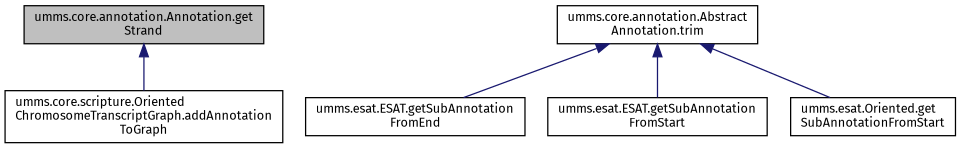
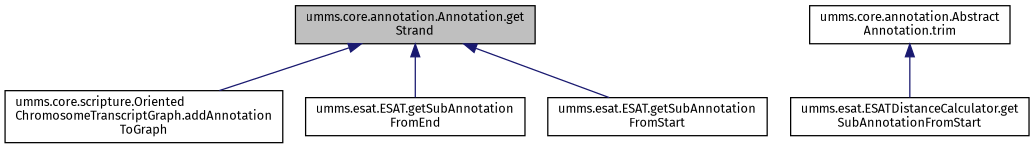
  digraph {
    fontname="Fira Sans"
    rankdir=TB
    node [color=black fillcolor=white fontname="Fira Sans" fontsize=10 shape=record style=filled]
    edge [color=midnightblue dir=back fontname="Fira Sans" fontsize=10 labelfontname=Helvetica labelfontsize=10 style=solid]
    n1 [fillcolor=grey75 fontcolor=black height=0.2 label="umms.core.annotation.Annotation.get\lStrand" width=0.4]
    n2 [height=0.2 label="umms.core.scripture.Oriented\lChromosomeTranscriptGraph.addAnnotation\lToGraph" width=0.4]
    n3 [height=0.2 label="umms.core.annotation.Abstract\lAnnotation.trim" width=0.4]
    n4 [height=0.2 label="umms.esat.ESAT.getSubAnnotation\lFromEnd" width=0.4]
    n5 [height=0.2 label="umms.esat.ESAT.getSubAnnotation\lFromStart" width=0.4]
-   n6 [height=0.2 label="umms.esat.Oriented.get\lSubAnnotationFromStart" width=0.4]
+   n6 [height=0.2 label="umms.esat.ESATDistanceCalculator.get\lSubAnnotationFromStart" width=0.4]
    n1 -> n2
-   n3 -> n4
-   n3 -> n5
+   n1 -> n4
+   n1 -> n5
    n3 -> n6
  }
